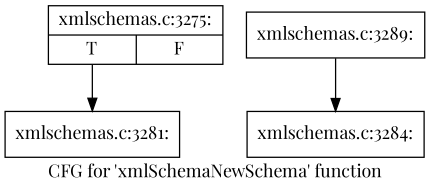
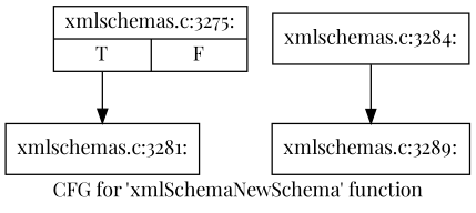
  digraph {
    fontname="Playfair Display"
    label="CFG for 'xmlSchemaNewSchema' function"
    node [fontname="Playfair Display" shape=record]
    edge [fontname="Playfair Display"]
    n1 [label="{xmlschemas.c:3275:|{<s0>T|<s1>F}}"]
    n2 [label="{xmlschemas.c:3281:}"]
    n3 [label="{xmlschemas.c:3284:}"]
    n4 [label="{xmlschemas.c:3289:}"]
    n1 -> n2 [tailport=s0]
-   n4 -> n3
+   n3 -> n4
  }
